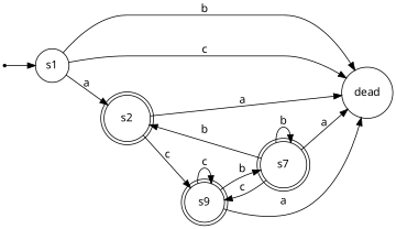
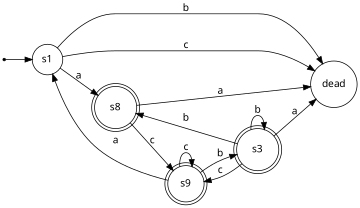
  digraph {
    fontname="Noto Sans"
    rankdir=LR
    node [fontname="Noto Sans" shape=doublecircle]
    edge [fontname="Noto Sans"]
    __start__ [shape=point]
    s1 [shape=circle]
-   s2
+   s2 [label=s8]
    n4 [label=dead shape=circle]
    n5 [label=s9]
-   s3 [label=s7]
+   s3
    __start__ -> s1
    s1 -> s2 [label=a]
    s1 -> n4 [label=b]
    s1 -> n4 [label=c]
    s2 -> n4 [label=a]
    s2 -> n5 [label=c]
-   n5 -> n4 [label=a]
+   n5 -> s1 [label=a]
    n5 -> n5 [label=c]
    n5 -> s3 [label=b]
    s3 -> s2 [label=b]
    s3 -> n4 [label=a]
    s3 -> n5 [label=c]
    s3 -> s3 [label=b]
  }
